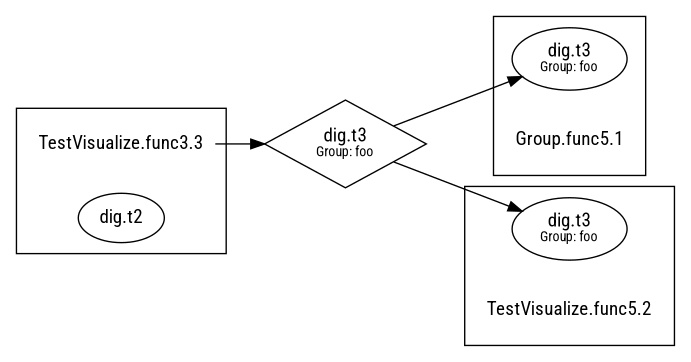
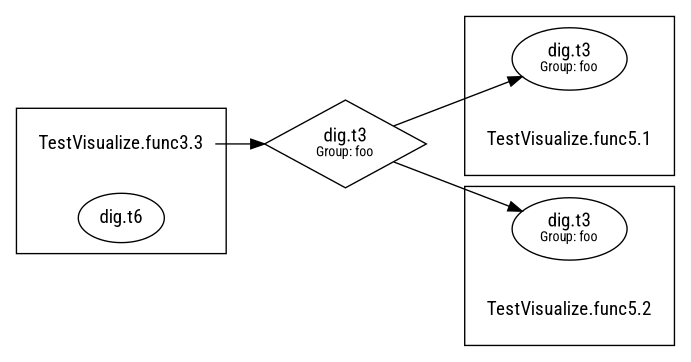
  digraph {
    compound=true
    fontname="Roboto Condensed"
    rankdir=LR
    node [fontname="Roboto Condensed"]
    edge [fontname="Roboto Condensed"]
    n1 [label=<dig.t3<BR /><FONT POINT-SIZE="10">Group: foo</FONT>>]
-   n2 [label="Group.func5.1" shape=plaintext]
+   n2 [label="TestVisualize.func5.1" shape=plaintext]
    n3 [label=<dig.t3<BR /><FONT POINT-SIZE="10">Group: foo</FONT>>]
    n4 [label="TestVisualize.func5.2" shape=plaintext]
    n5 [label="TestVisualize.func3.3" shape=plaintext]
-   n6 [label="dig.t2"]
+   n6 [label="dig.t6"]
    n7 [label=<dig.t3<BR /><FONT POINT-SIZE="10">Group: foo</FONT>> shape=diamond]
    subgraph cluster_1 {
      n1
      n2
    }
    subgraph cluster_2 {
      n3
      n4
    }
    subgraph cluster_3 {
      n5
      n6
    }
    n5 -> n7
    n7 -> n1
    n7 -> n3
  }
